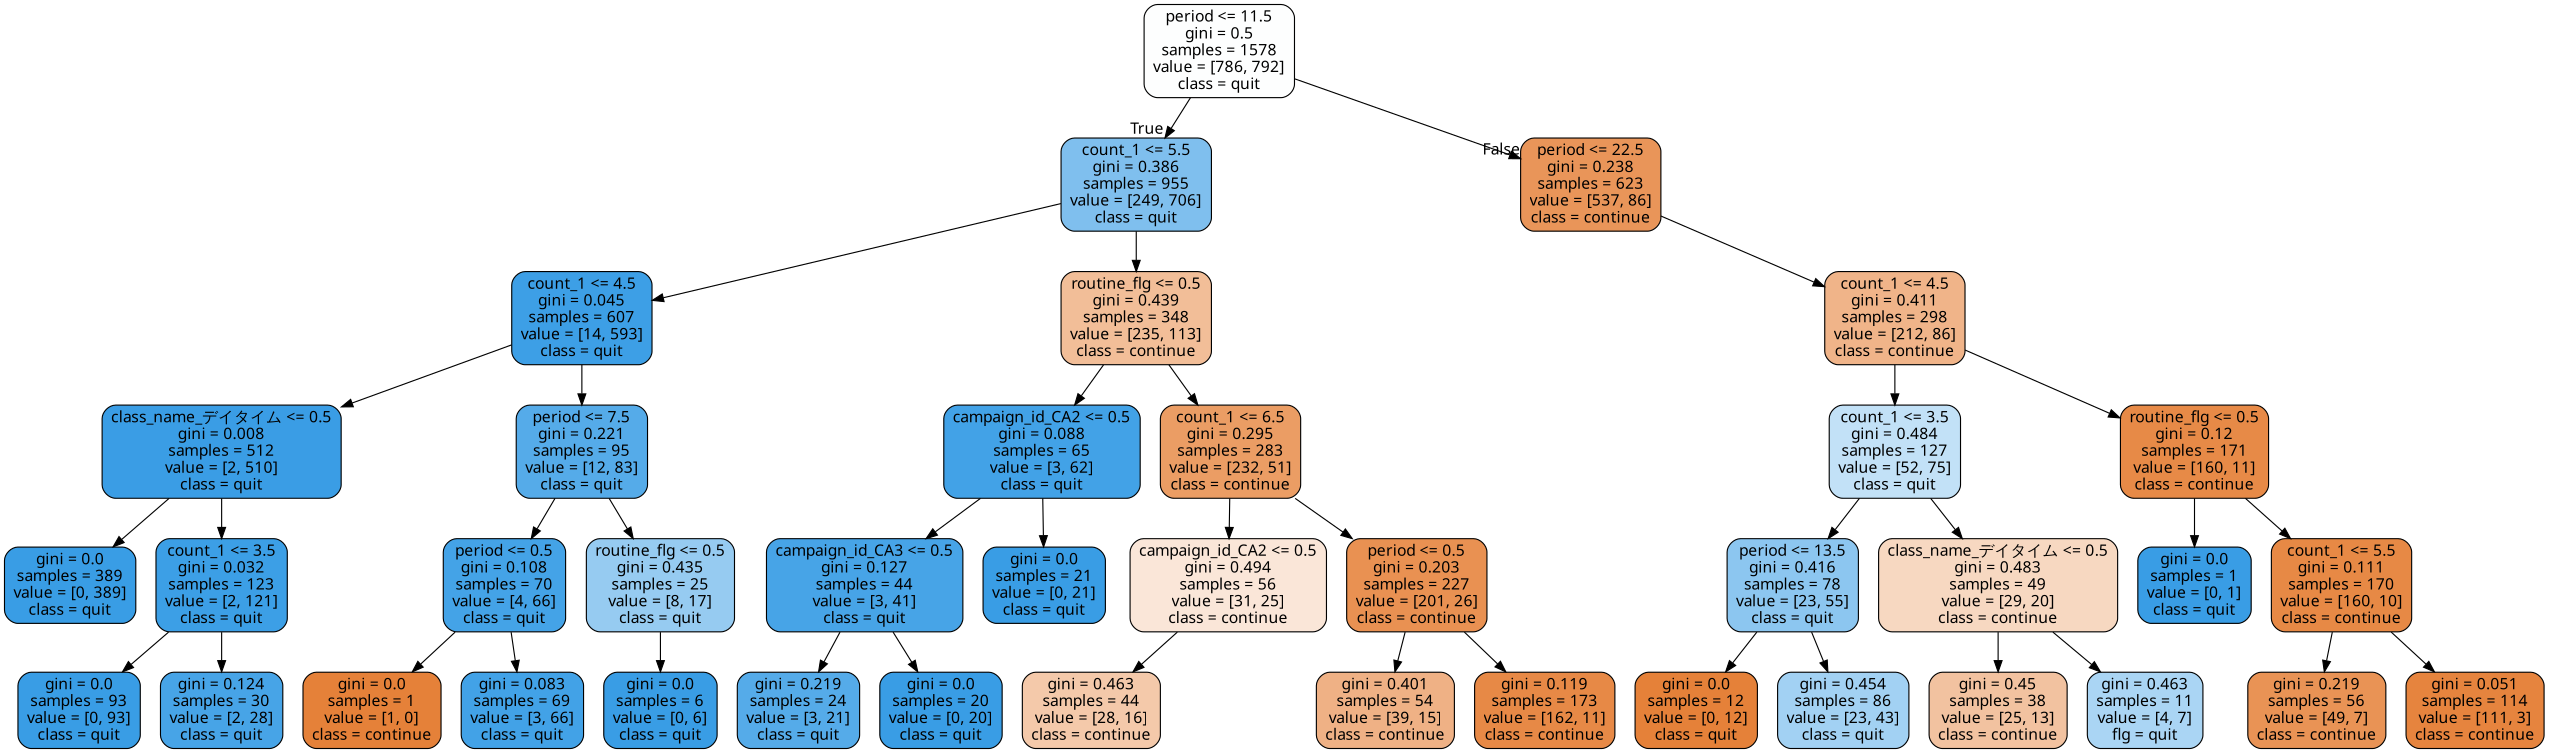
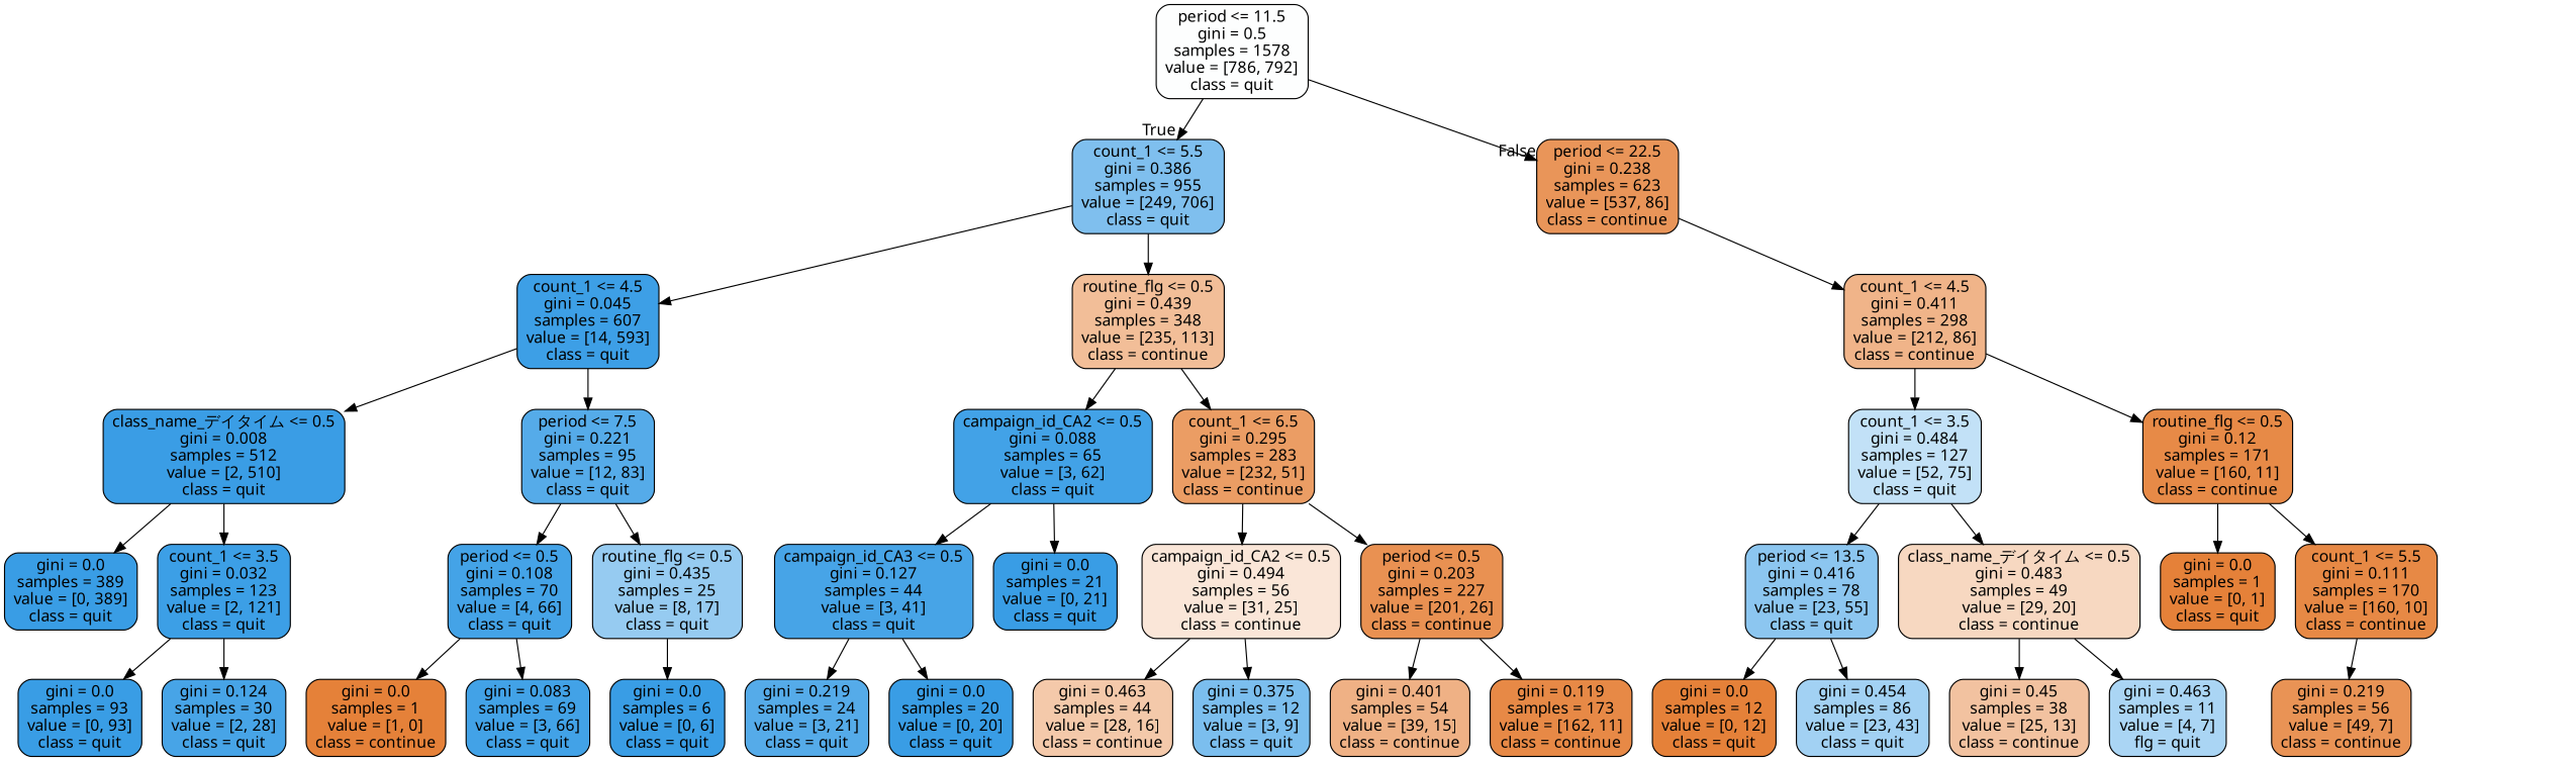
  digraph {
    fontname="Noto Sans"
    node [color=black fillcolor="#399de5ff" fontname="Noto Sans" shape=box style="filled, rounded"]
    edge [fontname="Noto Sans"]
    n1 [fillcolor="#399de502" label="period <= 11.5\ngini = 0.5\nsamples = 1578\nvalue = [786, 792]\nclass = quit"]
    n2 [fillcolor="#399de5a5" label="count_1 <= 5.5\ngini = 0.386\nsamples = 955\nvalue = [249, 706]\nclass = quit"]
    n3 [fillcolor="#e58139d6" label="period <= 22.5\ngini = 0.238\nsamples = 623\nvalue = [537, 86]\nclass = continue"]
    n4 [fillcolor="#399de5f9" label="count_1 <= 4.5\ngini = 0.045\nsamples = 607\nvalue = [14, 593]\nclass = quit"]
    n5 [fillcolor="#e5813984" label="routine_flg <= 0.5\ngini = 0.439\nsamples = 348\nvalue = [235, 113]\nclass = continue"]
    n6 [fillcolor="#e5813998" label="count_1 <= 4.5\ngini = 0.411\nsamples = 298\nvalue = [212, 86]\nclass = continue"]
    n7 [fillcolor="#399de5fe" label="class_name_デイタイム <= 0.5\ngini = 0.008\nsamples = 512\nvalue = [2, 510]\nclass = quit"]
    n8 [fillcolor="#399de5da" label="period <= 7.5\ngini = 0.221\nsamples = 95\nvalue = [12, 83]\nclass = quit"]
    n9 [fillcolor="#399de5f3" label="campaign_id_CA2 <= 0.5\ngini = 0.088\nsamples = 65\nvalue = [3, 62]\nclass = quit"]
    n10 [fillcolor="#e58139c7" label="count_1 <= 6.5\ngini = 0.295\nsamples = 283\nvalue = [232, 51]\nclass = continue"]
    n11 [label="gini = 0.0\nsamples = 389\nvalue = [0, 389]\nclass = quit"]
    n12 [fillcolor="#399de5fb" label="count_1 <= 3.5\ngini = 0.032\nsamples = 123\nvalue = [2, 121]\nclass = quit"]
    n13 [fillcolor="#399de5f0" label="period <= 0.5\ngini = 0.108\nsamples = 70\nvalue = [4, 66]\nclass = quit"]
    n14 [fillcolor="#399de587" label="routine_flg <= 0.5\ngini = 0.435\nsamples = 25\nvalue = [8, 17]\nclass = quit"]
    n15 [label="gini = 0.0\nsamples = 93\nvalue = [0, 93]\nclass = quit"]
    n16 [fillcolor="#399de5ed" label="gini = 0.124\nsamples = 30\nvalue = [2, 28]\nclass = quit"]
    n17 [fillcolor="#e58139ff" label="gini = 0.0\nsamples = 1\nvalue = [1, 0]\nclass = continue"]
    n18 [fillcolor="#399de5f3" label="gini = 0.083\nsamples = 69\nvalue = [3, 66]\nclass = quit"]
    n19 [label="gini = 0.0\nsamples = 6\nvalue = [0, 6]\nclass = quit"]
    n20 [fillcolor="#399de5ec" label="campaign_id_CA3 <= 0.5\ngini = 0.127\nsamples = 44\nvalue = [3, 41]\nclass = quit"]
    n21 [label="gini = 0.0\nsamples = 21\nvalue = [0, 21]\nclass = quit"]
    n22 [fillcolor="#e5813931" label="campaign_id_CA2 <= 0.5\ngini = 0.494\nsamples = 56\nvalue = [31, 25]\nclass = continue"]
    n23 [fillcolor="#e58139de" label="period <= 0.5\ngini = 0.203\nsamples = 227\nvalue = [201, 26]\nclass = continue"]
    n24 [fillcolor="#399de5db" label="gini = 0.219\nsamples = 24\nvalue = [3, 21]\nclass = quit"]
    n25 [label="gini = 0.0\nsamples = 20\nvalue = [0, 20]\nclass = quit"]
    n26 [fillcolor="#e581396d" label="gini = 0.463\nsamples = 44\nvalue = [28, 16]\nclass = continue"]
+   n27 [fillcolor="#399de5aa" label="gini = 0.375\nsamples = 12\nvalue = [3, 9]\nclass = quit"]
    n28 [fillcolor="#e581399d" label="gini = 0.401\nsamples = 54\nvalue = [39, 15]\nclass = continue"]
    n29 [fillcolor="#e58139ee" label="gini = 0.119\nsamples = 173\nvalue = [162, 11]\nclass = continue"]
    n30 [fillcolor="#399de54e" label="count_1 <= 3.5\ngini = 0.484\nsamples = 127\nvalue = [52, 75]\nclass = quit"]
    n31 [fillcolor="#e58139ed" label="routine_flg <= 0.5\ngini = 0.12\nsamples = 171\nvalue = [160, 11]\nclass = continue"]
    n32 [fillcolor="#399de594" label="period <= 13.5\ngini = 0.416\nsamples = 78\nvalue = [23, 55]\nclass = quit"]
    n33 [fillcolor="#e581394f" label="class_name_デイタイム <= 0.5\ngini = 0.483\nsamples = 49\nvalue = [29, 20]\nclass = continue"]
-   n34 [label="gini = 0.0\nsamples = 1\nvalue = [0, 1]\nclass = quit"]
+   n34 [fillcolor="#e58139ff" label="gini = 0.0\nsamples = 1\nvalue = [0, 1]\nclass = quit"]
    n35 [fillcolor="#e58139ef" label="count_1 <= 5.5\ngini = 0.111\nsamples = 170\nvalue = [160, 10]\nclass = continue"]
    n36 [fillcolor="#e58139ff" label="gini = 0.0\nsamples = 12\nvalue = [0, 12]\nclass = quit"]
    n37 [fillcolor="#399de577" label="gini = 0.454\nsamples = 86\nvalue = [23, 43]\nclass = quit"]
    n38 [fillcolor="#e581397a" label="gini = 0.45\nsamples = 38\nvalue = [25, 13]\nclass = continue"]
    n39 [fillcolor="#399de56d" label="gini = 0.463\nsamples = 11\nvalue = [4, 7]\nflg = quit"]
    n40 [fillcolor="#e58139db" label="gini = 0.219\nsamples = 56\nvalue = [49, 7]\nclass = continue"]
-   n41 [fillcolor="#e58139f8" label="gini = 0.051\nsamples = 114\nvalue = [111, 3]\nclass = continue"]
    n1 -> n2 [headlabel=True labelangle=45 labeldistance=2.5]
    n1 -> n3 [headlabel=False labelangle=-45 labeldistance=2.5]
    n2 -> n4
    n2 -> n5
    n3 -> n6
    n4 -> n7
    n4 -> n8
    n5 -> n9
    n5 -> n10
    n6 -> n30
    n6 -> n31
    n7 -> n11
    n7 -> n12
    n8 -> n13
    n8 -> n14
    n9 -> n20
    n9 -> n21
    n10 -> n22
    n10 -> n23
    n12 -> n15
    n12 -> n16
    n13 -> n17
    n13 -> n18
    n14 -> n19
    n20 -> n24
    n20 -> n25
    n22 -> n26
+   n22 -> n27
    n23 -> n28
    n23 -> n29
    n30 -> n32
    n30 -> n33
    n31 -> n34
    n31 -> n35
    n32 -> n36
    n32 -> n37
    n33 -> n38
    n33 -> n39
    n35 -> n40
-   n35 -> n41
  }
